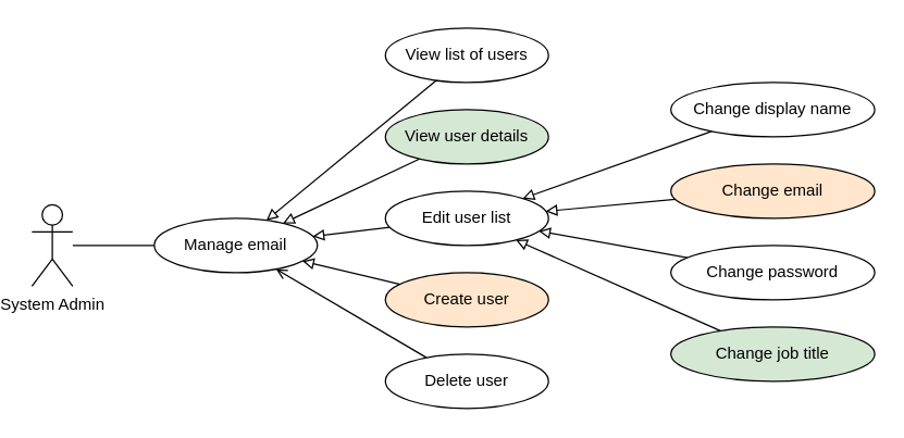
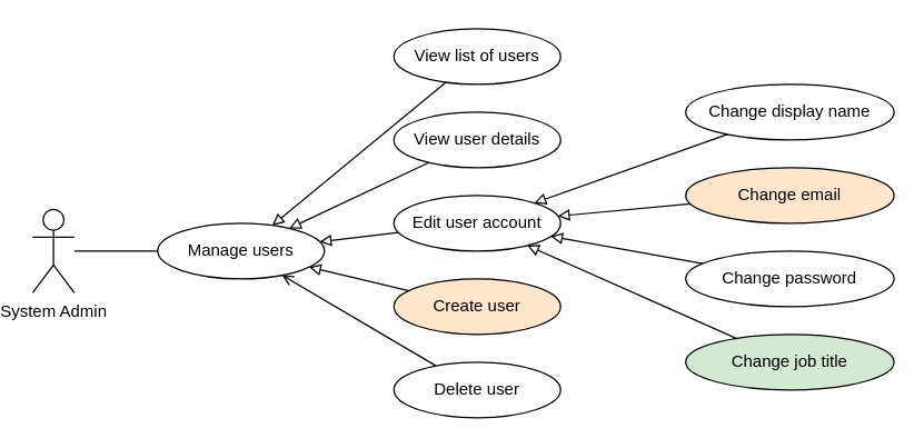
  <mxCell id="0" />
  <mxCell id="1" parent="0" />
  <mxCell id="2" style="edgeStyle=orthogonalEdgeStyle;rounded=0;orthogonalLoop=1;jettySize=auto;html=1;endArrow=none;endFill=0;" edge="1" parent="1" source="3" target="4"><mxGeometry relative="1" as="geometry" /></mxCell>
  <mxCell id="3" value="System Admin" style="shape=umlActor;verticalLabelPosition=bottom;verticalAlign=top;html=1;outlineConnect=0;" vertex="1" parent="1"><mxGeometry x="20" y="150" width="30" height="60" as="geometry" /></mxCell>
- <mxCell id="4" value="Manage email" style="ellipse;whiteSpace=wrap;html=1;" vertex="1" parent="1"><mxGeometry x="110" y="160" width="120" height="40" as="geometry" /></mxCell>
+ <mxCell id="4" value="Manage users" style="ellipse;whiteSpace=wrap;html=1;" vertex="1" parent="1"><mxGeometry x="110" y="160" width="120" height="40" as="geometry" /></mxCell>
  <mxCell id="5" style="rounded=0;orthogonalLoop=1;jettySize=auto;html=1;endArrow=block;endFill=0;" edge="1" parent="1" source="6" target="4"><mxGeometry relative="1" as="geometry" /></mxCell>
  <mxCell id="6" value="View list of users" style="ellipse;whiteSpace=wrap;html=1;" vertex="1" parent="1"><mxGeometry x="280" y="20" width="120" height="40" as="geometry" /></mxCell>
  <mxCell id="7" style="edgeStyle=none;rounded=0;orthogonalLoop=1;jettySize=auto;html=1;endArrow=block;endFill=0;" edge="1" parent="1" source="8" target="4"><mxGeometry relative="1" as="geometry"><mxPoint x="230" y="100" as="targetPoint" /></mxGeometry></mxCell>
- <mxCell id="8" value="View user details" style="ellipse;whiteSpace=wrap;html=1;fillColor=#d5e8d4;" vertex="1" parent="1"><mxGeometry x="280" y="80" width="120" height="40" as="geometry" /></mxCell>
+ <mxCell id="8" value="View user details" style="ellipse;whiteSpace=wrap;html=1;" vertex="1" parent="1"><mxGeometry x="280" y="80" width="120" height="40" as="geometry" /></mxCell>
  <mxCell id="9" style="edgeStyle=none;rounded=0;orthogonalLoop=1;jettySize=auto;html=1;endArrow=block;endFill=0;" edge="1" parent="1" source="10" target="4"><mxGeometry relative="1" as="geometry" /></mxCell>
- <mxCell id="10" value="Edit user list" style="ellipse;whiteSpace=wrap;html=1;" vertex="1" parent="1"><mxGeometry x="280" y="140" width="120" height="40" as="geometry" /></mxCell>
+ <mxCell id="10" value="Edit user account" style="ellipse;whiteSpace=wrap;html=1;" vertex="1" parent="1"><mxGeometry x="280" y="140" width="120" height="40" as="geometry" /></mxCell>
  <mxCell id="11" style="edgeStyle=none;rounded=0;orthogonalLoop=1;jettySize=auto;html=1;endArrow=block;endFill=0;" edge="1" parent="1" source="12" target="4"><mxGeometry relative="1" as="geometry" /></mxCell>
  <mxCell id="12" value="Create user" style="ellipse;whiteSpace=wrap;html=1;fillColor=#ffe6cc;" vertex="1" parent="1"><mxGeometry x="280" y="200" width="120" height="40" as="geometry" /></mxCell>
  <mxCell id="13" style="edgeStyle=none;rounded=0;orthogonalLoop=1;jettySize=auto;html=1;endArrow=open;endFill=0;" edge="1" parent="1" source="14" target="4"><mxGeometry relative="1" as="geometry" /></mxCell>
  <mxCell id="14" value="Delete user" style="ellipse;whiteSpace=wrap;html=1;" vertex="1" parent="1"><mxGeometry x="280" y="260" width="120" height="40" as="geometry" /></mxCell>
  <mxCell id="15" style="edgeStyle=none;rounded=0;orthogonalLoop=1;jettySize=auto;html=1;endArrow=block;endFill=0;" edge="1" parent="1" source="16" target="10"><mxGeometry relative="1" as="geometry" /></mxCell>
  <mxCell id="16" value="Change password" style="ellipse;whiteSpace=wrap;html=1;" vertex="1" parent="1"><mxGeometry x="490" y="180" width="150" height="40" as="geometry" /></mxCell>
  <mxCell id="17" style="edgeStyle=none;rounded=0;orthogonalLoop=1;jettySize=auto;html=1;endArrow=block;endFill=0;" edge="1" parent="1" source="18" target="10"><mxGeometry relative="1" as="geometry" /></mxCell>
  <mxCell id="18" value="Change email" style="ellipse;whiteSpace=wrap;html=1;fillColor=#ffe6cc;" vertex="1" parent="1"><mxGeometry x="490" y="120" width="150" height="40" as="geometry" /></mxCell>
  <mxCell id="19" style="edgeStyle=none;rounded=0;orthogonalLoop=1;jettySize=auto;html=1;endArrow=block;endFill=0;" edge="1" parent="1" source="20" target="10"><mxGeometry relative="1" as="geometry" /></mxCell>
  <mxCell id="20" value="Change job title" style="ellipse;whiteSpace=wrap;html=1;fillColor=#d5e8d4;" vertex="1" parent="1"><mxGeometry x="490" y="240" width="150" height="40" as="geometry" /></mxCell>
  <mxCell id="21" style="edgeStyle=none;rounded=0;orthogonalLoop=1;jettySize=auto;html=1;endArrow=block;endFill=0;" edge="1" parent="1" source="22" target="10"><mxGeometry relative="1" as="geometry" /></mxCell>
  <mxCell id="22" value="Change display name" style="ellipse;whiteSpace=wrap;html=1;" vertex="1" parent="1"><mxGeometry x="490" y="60" width="150" height="40" as="geometry" /></mxCell>
